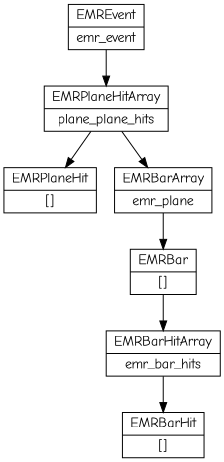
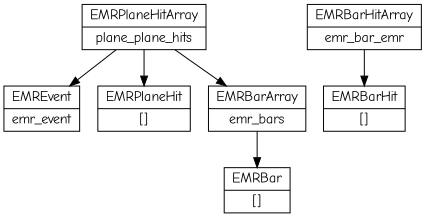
  digraph {
    fontname="Comic Neue"
    node [fontname="Comic Neue" shape=record]
    edge [fontname="Comic Neue"]
    n1 [label="{EMREvent|emr_event}"]
    n2 [label="{EMRPlaneHitArray|plane_plane_hits}"]
    n3 [label="{EMRPlaneHit|[]}"]
-   n4 [label="{EMRBarArray|emr_plane}"]
+   n4 [label="{EMRBarArray|emr_bars}"]
    n5 [label="{EMRBar|[]}"]
-   n6 [label="{EMRBarHitArray|emr_bar_hits}"]
+   n6 [label="{EMRBarHitArray|emr_bar_emr}"]
    n7 [label="{EMRBarHit|[]}"]
-   n1 -> n2
+   n2 -> n1
    n2 -> n3
    n2 -> n4
    n4 -> n5
-   n5 -> n6
    n6 -> n7
  }
